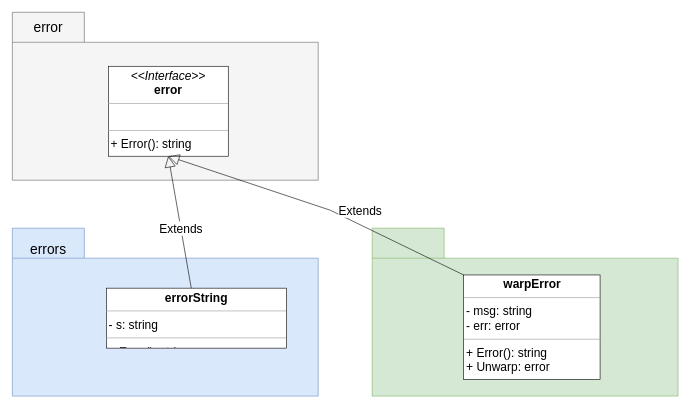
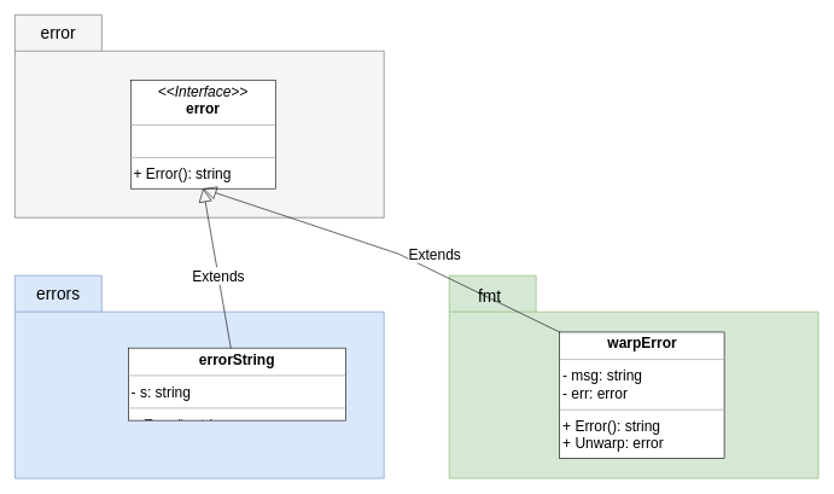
  <mxCell id="0" />
  <mxCell id="1" parent="0" />
  <mxCell id="2" value="" style="shape=folder;fontStyle=1;spacingTop=10;tabWidth=120;tabHeight=50;tabPosition=left;html=1;fillColor=#f5f5f5;fontColor=#333333;strokeColor=#666666;" vertex="1" parent="1"><mxGeometry x="20" y="20" width="510" height="280" as="geometry" /></mxCell>
  <mxCell id="3" value="&lt;font style=&quot;font-size: 23px&quot;&gt;error&lt;/font&gt;" style="text;html=1;strokeColor=none;fillColor=none;align=center;verticalAlign=middle;whiteSpace=wrap;rounded=0;" vertex="1" parent="1"><mxGeometry x="50" y="26" width="60" height="40" as="geometry" /></mxCell>
  <mxCell id="4" value="&lt;p style=&quot;margin: 4px 0px 0px ; text-align: center ; font-size: 20px&quot;&gt;&lt;font style=&quot;font-size: 20px&quot;&gt;&lt;i&gt;&amp;lt;&amp;lt;Interface&amp;gt;&amp;gt;&lt;/i&gt;&lt;br&gt;&lt;b&gt;error&lt;/b&gt;&lt;/font&gt;&lt;/p&gt;&lt;hr size=&quot;1&quot; style=&quot;font-size: 20px&quot;&gt;&lt;p style=&quot;margin: 0px 0px 0px 4px ; font-size: 20px&quot;&gt;&lt;font style=&quot;font-size: 20px&quot;&gt;&lt;br&gt;&lt;/font&gt;&lt;/p&gt;&lt;hr size=&quot;1&quot; style=&quot;font-size: 20px&quot;&gt;&lt;p style=&quot;margin: 0px 0px 0px 4px ; font-size: 20px&quot;&gt;&lt;font style=&quot;font-size: 20px&quot;&gt;+ Error(): string&lt;/font&gt;&lt;/p&gt;" style="verticalAlign=top;align=left;overflow=fill;fontSize=12;fontFamily=Helvetica;html=1;" vertex="1" parent="1"><mxGeometry x="180" y="110" width="200" height="150" as="geometry" /></mxCell>
  <mxCell id="5" value="" style="shape=folder;fontStyle=1;spacingTop=10;tabWidth=120;tabHeight=50;tabPosition=left;html=1;fillColor=#dae8fc;strokeColor=#6c8ebf;" vertex="1" parent="1"><mxGeometry x="20" y="380" width="510" height="280" as="geometry" /></mxCell>
- <mxCell id="6" value="&lt;font style=&quot;font-size: 23px&quot;&gt;errors&lt;/font&gt;" style="text;html=1;strokeColor=none;fillColor=none;align=center;verticalAlign=middle;whiteSpace=wrap;rounded=0;" vertex="1" parent="1"><mxGeometry x="50" y="396" width="60" height="40" as="geometry" /></mxCell>
+ <mxCell id="6" value="&lt;font style=&quot;font-size: 23px&quot;&gt;errors&lt;/font&gt;" style="text;html=1;strokeColor=none;fillColor=none;align=center;verticalAlign=middle;whiteSpace=wrap;rounded=0;" vertex="1" parent="1"><mxGeometry x="50" y="386" width="60" height="40" as="geometry" /></mxCell>
  <mxCell id="7" value="&lt;p style=&quot;margin: 4px 0px 0px ; text-align: center ; font-size: 20px&quot;&gt;&lt;b&gt;&lt;font style=&quot;font-size: 20px&quot;&gt;errorString&lt;/font&gt;&lt;/b&gt;&lt;/p&gt;&lt;hr size=&quot;1&quot; style=&quot;font-size: 20px&quot;&gt;&lt;p style=&quot;margin: 0px 0px 0px 4px ; font-size: 20px&quot;&gt;&lt;font style=&quot;font-size: 20px&quot;&gt;- s: string&lt;/font&gt;&lt;/p&gt;&lt;hr size=&quot;1&quot; style=&quot;font-size: 20px&quot;&gt;&lt;p style=&quot;margin: 0px 0px 0px 4px ; font-size: 20px&quot;&gt;&lt;font style=&quot;font-size: 20px&quot;&gt;+ Error(): string&lt;/font&gt;&lt;/p&gt;" style="verticalAlign=top;align=left;overflow=fill;fontSize=12;fontFamily=Helvetica;html=1;" vertex="1" parent="1"><mxGeometry x="177" y="480" width="300" height="100" as="geometry" /></mxCell>
  <mxCell id="8" value="" style="shape=folder;fontStyle=1;spacingTop=10;tabWidth=120;tabHeight=50;tabPosition=left;html=1;fillColor=#d5e8d4;strokeColor=#82b366;" vertex="1" parent="1"><mxGeometry x="620" y="380" width="510" height="280" as="geometry" /></mxCell>
+ <mxCell id="9" value="&lt;font style=&quot;font-size: 23px&quot;&gt;fmt&lt;br&gt;&lt;/font&gt;" style="text;html=1;strokeColor=none;fillColor=none;align=center;verticalAlign=middle;whiteSpace=wrap;rounded=0;" vertex="1" parent="1"><mxGeometry x="645.5" y="389" width="60" height="40" as="geometry" /></mxCell>
  <mxCell id="10" value="&lt;p style=&quot;margin: 4px 0px 0px ; text-align: center ; font-size: 20px&quot;&gt;&lt;b&gt;warpError&lt;/b&gt;&lt;/p&gt;&lt;hr size=&quot;1&quot; style=&quot;font-size: 20px&quot;&gt;&lt;p style=&quot;margin: 0px 0px 0px 4px ; font-size: 20px&quot;&gt;&lt;font style=&quot;font-size: 20px&quot;&gt;- msg: string&lt;/font&gt;&lt;/p&gt;&lt;p style=&quot;margin: 0px 0px 0px 4px ; font-size: 20px&quot;&gt;&lt;font style=&quot;font-size: 20px&quot;&gt;- err: error&lt;/font&gt;&lt;/p&gt;&lt;hr size=&quot;1&quot; style=&quot;font-size: 20px&quot;&gt;&lt;p style=&quot;margin: 0px 0px 0px 4px ; font-size: 20px&quot;&gt;&lt;font style=&quot;font-size: 20px&quot;&gt;+ Error(): string&lt;/font&gt;&lt;/p&gt;&lt;p style=&quot;margin: 0px 0px 0px 4px ; font-size: 20px&quot;&gt;+ Unwarp: error&lt;/p&gt;" style="verticalAlign=top;align=left;overflow=fill;fontSize=12;fontFamily=Helvetica;html=1;" vertex="1" parent="1"><mxGeometry x="772.5" y="458" width="227.5" height="174" as="geometry" /></mxCell>
  <mxCell id="11" value="Extends" style="endArrow=block;endSize=16;endFill=0;html=1;rounded=0;fontSize=20;exitX=0;exitY=0;exitDx=0;exitDy=0;" edge="1" parent="1" source="10"><mxGeometry x="-0.239" y="-22" width="160" relative="1" as="geometry"><mxPoint x="390" y="400" as="sourcePoint" /><mxPoint x="280" y="260" as="targetPoint" /><Array as="points"><mxPoint x="550" y="350" /></Array><mxPoint as="offset" /></mxGeometry></mxCell>
  <mxCell id="12" value="Extends" style="endArrow=block;endSize=16;endFill=0;html=1;rounded=0;fontSize=20;" edge="1" parent="1" source="7"><mxGeometry x="-0.091" width="160" relative="1" as="geometry"><mxPoint x="390" y="400" as="sourcePoint" /><mxPoint x="280" y="260" as="targetPoint" /><mxPoint as="offset" /></mxGeometry></mxCell>
